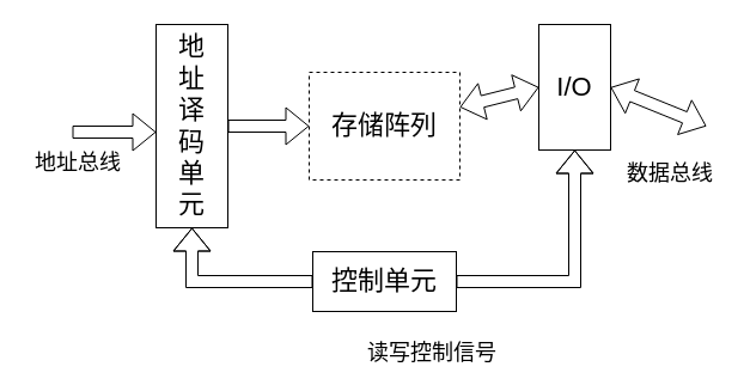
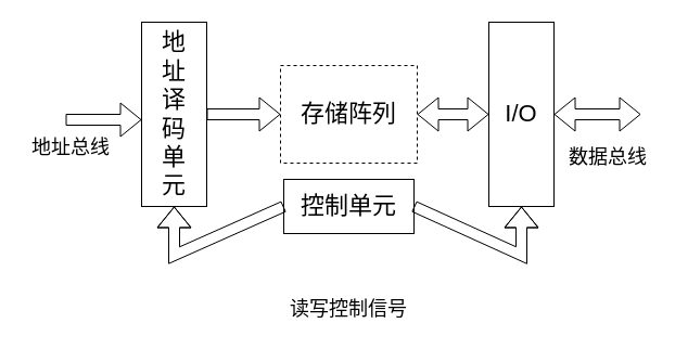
  <mxCell id="0" />
  <mxCell id="1" parent="0" />
  <mxCell id="2" value="" style="rounded=0;whiteSpace=wrap;html=1;" vertex="1" parent="1"><mxGeometry x="130" y="20" width="60" height="170" as="geometry" /></mxCell>
  <mxCell id="3" value="&lt;font style=&quot;font-size: 22px;&quot;&gt;地址译码单元&lt;/font&gt;" style="text;html=1;strokeColor=none;fillColor=none;align=center;verticalAlign=middle;whiteSpace=wrap;rounded=0;rotation=0;" vertex="1" parent="1"><mxGeometry x="140" y="90" width="40" height="30" as="geometry" /></mxCell>
  <mxCell id="4" value="存储阵列" style="rounded=0;whiteSpace=wrap;html=1;fontSize=22;dashed=1;" vertex="1" parent="1"><mxGeometry x="258" y="60" width="126" height="90" as="geometry" /></mxCell>
- <mxCell id="5" value="&lt;font style=&quot;font-size: 22px;&quot;&gt;I/O&lt;/font&gt;" style="rounded=0;whiteSpace=wrap;html=1;" vertex="1" parent="1"><mxGeometry x="450" y="20" width="60" height="105" as="geometry" /></mxCell>
- <mxCell id="6" value="控制单元" style="rounded=0;whiteSpace=wrap;html=1;fontSize=22;" vertex="1" parent="1"><mxGeometry x="261" y="210" width="120" height="50" as="geometry" /></mxCell>
+ <mxCell id="5" value="&lt;font style=&quot;font-size: 22px;&quot;&gt;I/O&lt;/font&gt;" style="rounded=0;whiteSpace=wrap;html=1;" vertex="1" parent="1"><mxGeometry x="450" y="20" width="60" height="170" as="geometry" /></mxCell>
+ <mxCell id="6" value="控制单元" style="rounded=0;whiteSpace=wrap;html=1;fontSize=22;" vertex="1" parent="1"><mxGeometry x="261" y="165" width="120" height="50" as="geometry" /></mxCell>
  <mxCell id="7" value="" style="shape=flexArrow;endArrow=classic;html=1;rounded=0;fontSize=22;" edge="1" parent="1"><mxGeometry width="50" height="50" relative="1" as="geometry"><mxPoint x="60" y="110" as="sourcePoint" /><mxPoint x="130" y="110" as="targetPoint" /></mxGeometry></mxCell>
  <mxCell id="8" value="" style="shape=flexArrow;endArrow=classic;html=1;rounded=0;fontSize=22;entryX=0;entryY=0.5;entryDx=0;entryDy=0;exitX=1;exitY=0.5;exitDx=0;exitDy=0;" edge="1" parent="1" source="2" target="4"><mxGeometry width="50" height="50" relative="1" as="geometry"><mxPoint x="10" y="290" as="sourcePoint" /><mxPoint x="60" y="240" as="targetPoint" /></mxGeometry></mxCell>
  <mxCell id="9" value="" style="shape=flexArrow;endArrow=classic;startArrow=classic;html=1;rounded=0;fontSize=22;entryX=0;entryY=0.5;entryDx=0;entryDy=0;" edge="1" parent="1" source="4" target="5"><mxGeometry width="100" height="100" relative="1" as="geometry"><mxPoint x="80" y="330" as="sourcePoint" /><mxPoint x="130" y="270" as="targetPoint" /></mxGeometry></mxCell>
  <mxCell id="10" value="" style="shape=flexArrow;endArrow=classic;startArrow=classic;html=1;rounded=0;fontSize=22;exitX=1;exitY=0.5;exitDx=0;exitDy=0;" edge="1" parent="1" source="5"><mxGeometry width="100" height="100" relative="1" as="geometry"><mxPoint x="510" y="290" as="sourcePoint" /><mxPoint x="590" y="105" as="targetPoint" /></mxGeometry></mxCell>
  <mxCell id="11" value="" style="shape=flexArrow;endArrow=classic;html=1;rounded=0;fontSize=22;entryX=0.5;entryY=1;entryDx=0;entryDy=0;exitX=1;exitY=0.5;exitDx=0;exitDy=0;" edge="1" parent="1" source="6" target="5"><mxGeometry width="50" height="50" relative="1" as="geometry"><mxPoint x="410" y="310" as="sourcePoint" /><mxPoint x="460" y="260" as="targetPoint" /><Array as="points"><mxPoint x="480" y="235" /></Array></mxGeometry></mxCell>
  <mxCell id="12" value="" style="shape=flexArrow;endArrow=classic;html=1;rounded=0;fontSize=22;entryX=0.5;entryY=1;entryDx=0;entryDy=0;exitX=0;exitY=0.5;exitDx=0;exitDy=0;" edge="1" parent="1" source="6" target="2"><mxGeometry width="50" height="50" relative="1" as="geometry"><mxPoint x="110" y="380" as="sourcePoint" /><mxPoint x="160" y="330" as="targetPoint" /><Array as="points"><mxPoint x="160" y="235" /></Array></mxGeometry></mxCell>
  <mxCell id="13" value="&lt;font style=&quot;font-size: 18px;&quot;&gt;地址总线&lt;/font&gt;" style="text;html=1;strokeColor=none;fillColor=none;align=center;verticalAlign=middle;whiteSpace=wrap;rounded=0;fontSize=22;" vertex="1" parent="1"><mxGeometry x="20" y="120" width="90" height="30" as="geometry" /></mxCell>
  <mxCell id="14" value="数据总线" style="text;html=1;strokeColor=none;fillColor=none;align=center;verticalAlign=middle;whiteSpace=wrap;rounded=0;fontSize=18;" vertex="1" parent="1"><mxGeometry x="520" y="130" width="80" height="30" as="geometry" /></mxCell>
- <mxCell id="15" value="读写控制信号" style="text;html=1;strokeColor=none;fillColor=none;align=center;verticalAlign=middle;whiteSpace=wrap;rounded=0;fontSize=18;" vertex="1" parent="1"><mxGeometry x="306" y="280" width="110" height="30" as="geometry" /></mxCell>
+ <mxCell id="15" value="读写控制信号" style="text;html=1;strokeColor=none;fillColor=none;align=center;verticalAlign=middle;whiteSpace=wrap;rounded=0;fontSize=18;" vertex="1" parent="1"><mxGeometry x="266" y="270" width="110" height="30" as="geometry" /></mxCell>
